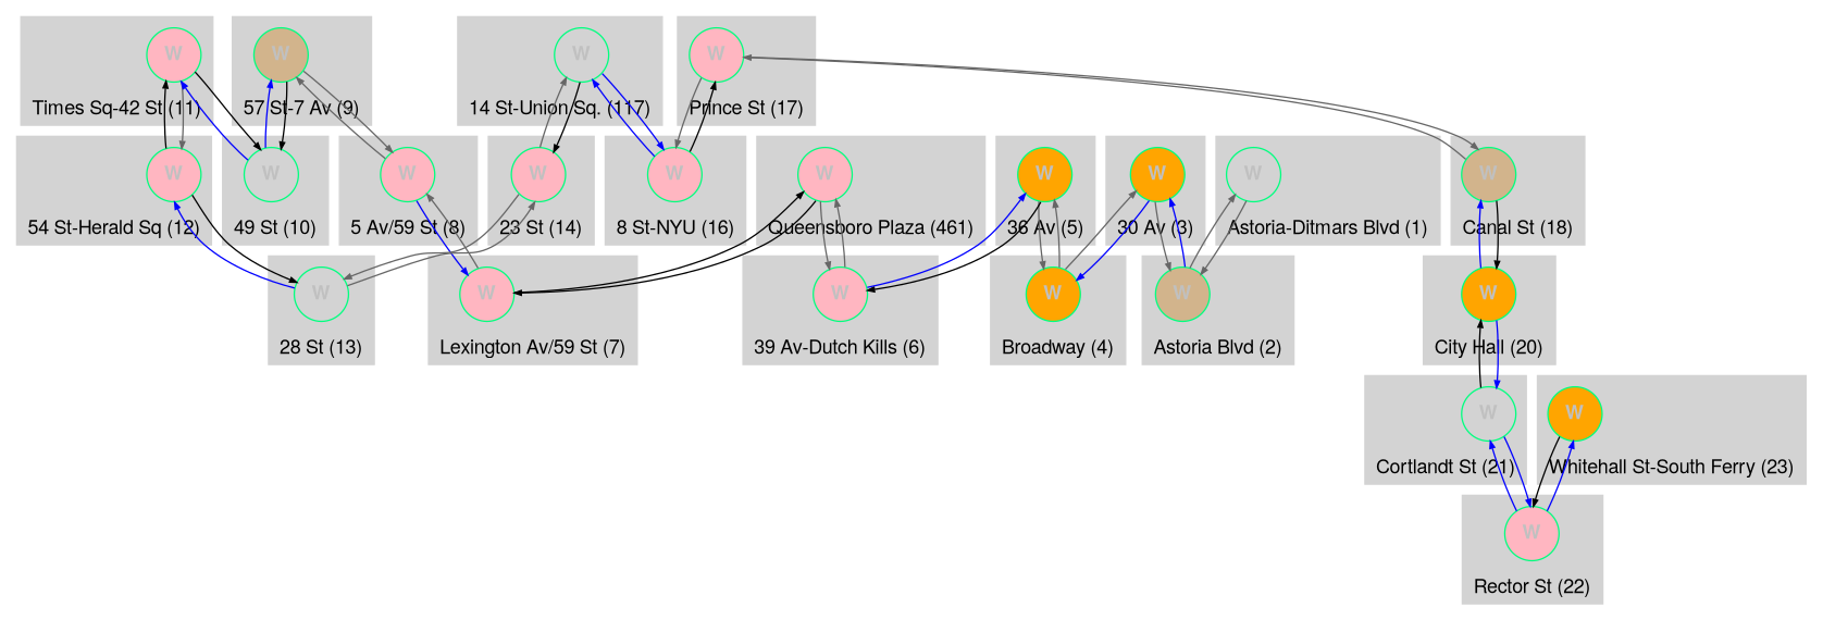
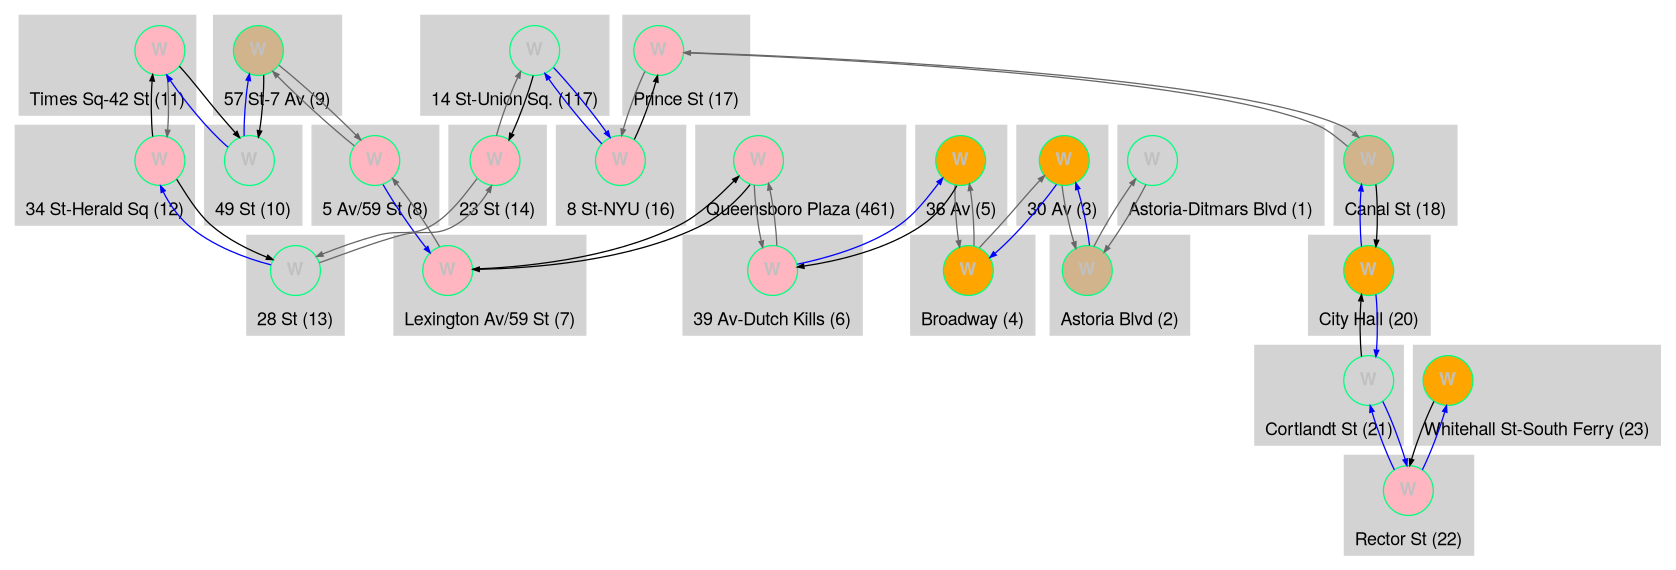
  digraph {
    fontname="Helvetica,Arial,sans-serif"
    node [color=springgreen fillcolor=lightpink fontcolor=gray fontname="Helvetica,Arial,sans-serif bold" labelloc=c penwidth=1 shape=circle style=filled]
    edge [arrowsize=0.5 color=gray40 fontcolor=springgreen fontname="Helvetica,Arial,sans-serif" fontsize=8 penwidth=1]
    n1 [label=W]
    n2 [fillcolor=lightgrey label=W]
    n3 [fillcolor=tan label=W]
    n4 [label=W]
    n5 [fillcolor=lightgrey label=W]
    n6 [fillcolor=lightgrey label=W]
    n7 [fillcolor=tan label=W]
    n8 [fillcolor=orange label=W]
    n9 [fillcolor=orange label=W]
    n10 [fillcolor=orange label=W]
    n11 [label=W]
    n12 [label=W]
    n13 [label=W]
    n14 [label=W]
    n15 [fillcolor=lightgrey label=W]
    n16 [label=W]
    n17 [label=W]
    n18 [label=W]
    n19 [fillcolor=tan label=W]
    n20 [fillcolor=orange label=W]
    n21 [fillcolor=lightgrey label=W]
    n22 [label=W]
    n23 [fillcolor=orange label=W]
    subgraph cluster_1 {
      color=lightgrey
      label="Times Sq-42 St (11)"
      labelloc=b
      style=filled
      n1
    }
    subgraph cluster_2 {
      color=lightgrey
      label="14 St-Union Sq. (117)"
      labelloc=b
      style=filled
      n2
    }
    subgraph cluster_3 {
      color=lightgrey
      label="57 St-7 Av (9)"
      labelloc=b
      style=filled
      n3
    }
    subgraph cluster_4 {
      color=lightgrey
-     label="54 St-Herald Sq (12)"
+     label="34 St-Herald Sq (12)"
      labelloc=b
      style=filled
      n4
    }
    subgraph cluster_5 {
      color=lightgrey
      label="49 St (10)"
      labelloc=b
      style=filled
      n5
    }
    subgraph cluster_6 {
      color=lightgrey
      label="Astoria-Ditmars Blvd (1)"
      labelloc=b
      style=filled
      n6
    }
    subgraph cluster_7 {
      color=lightgrey
      label="Astoria Blvd (2)"
      labelloc=b
      style=filled
      n7
    }
    subgraph cluster_8 {
      color=lightgrey
      label="30 Av (3)"
      labelloc=b
      style=filled
      n8
    }
    subgraph cluster_9 {
      color=lightgrey
      label="Broadway (4)"
      labelloc=b
      style=filled
      n9
    }
    subgraph cluster_10 {
      color=lightgrey
      label="36 Av (5)"
      labelloc=b
      style=filled
      n10
    }
    subgraph cluster_11 {
      color=lightgrey
      label="39 Av-Dutch Kills (6)"
      labelloc=b
      style=filled
      n11
    }
    subgraph cluster_12 {
      color=lightgrey
      label="Queensboro Plaza (461)"
      labelloc=b
      style=filled
      n12
    }
    subgraph cluster_13 {
      color=lightgrey
      label="Lexington Av/59 St (7)"
      labelloc=b
      style=filled
      n13
    }
    subgraph cluster_14 {
      color=lightgrey
      label="5 Av/59 St (8)"
      labelloc=b
      style=filled
      n14
    }
    subgraph cluster_15 {
      color=lightgrey
      label="28 St (13)"
      labelloc=b
      style=filled
      n15
    }
    subgraph cluster_16 {
      color=lightgrey
      label="23 St (14)"
      labelloc=b
      style=filled
      n16
    }
    subgraph cluster_17 {
      color=lightgrey
      label="8 St-NYU (16)"
      labelloc=b
      style=filled
      n17
    }
    subgraph cluster_18 {
      color=lightgrey
      label="Prince St (17)"
      labelloc=b
      style=filled
      n18
    }
    subgraph cluster_19 {
      color=lightgrey
      label="Canal St (18)"
      labelloc=b
      style=filled
      n19
    }
    subgraph cluster_20 {
      color=lightgrey
      label="City Hall (20)"
      labelloc=b
      style=filled
      n20
    }
    subgraph cluster_21 {
      color=lightgrey
      label="Cortlandt St (21)"
      labelloc=b
      style=filled
      n21
    }
    subgraph cluster_22 {
      color=lightgrey
      label="Rector St (22)"
      labelloc=b
      style=filled
      n22
    }
    subgraph cluster_23 {
      color=lightgrey
      label="Whitehall St-South Ferry (23)"
      labelloc=b
      style=filled
      n23
    }
    n1 -> n4
    n1 -> n5 [color=black]
    n2 -> n16 [color=black]
    n2 -> n17 [color=blue]
    n3 -> n5 [color=black]
    n3 -> n14
    n4 -> n1 [color=black]
    n4 -> n15 [color=black]
    n5 -> n1 [color=blue]
    n5 -> n3 [color=blue]
    n6 -> n7
    n7 -> n6
    n7 -> n8 [color=blue]
    n8 -> n7
    n8 -> n9 [color=blue]
    n9 -> n8
    n9 -> n10
    n10 -> n9
    n10 -> n11 [color=black]
    n11 -> n10 [color=blue]
    n11 -> n12
    n12 -> n11
    n12 -> n13 [color=black]
    n13 -> n12 [color=black]
    n13 -> n14
    n14 -> n3
    n14 -> n13 [color=blue]
    n15 -> n4 [color=blue]
    n15 -> n16
    n16 -> n2
    n16 -> n15
    n17 -> n2 [color=blue]
    n17 -> n18 [color=black]
    n18 -> n17
    n18 -> n19
    n19 -> n18
    n19 -> n20 [color=black]
    n20 -> n19 [color=blue]
    n20 -> n21 [color=blue]
    n21 -> n20 [color=black]
    n21 -> n22 [color=blue]
    n22 -> n21 [color=blue]
    n22 -> n23 [color=blue]
    n23 -> n22 [color=black]
  }
